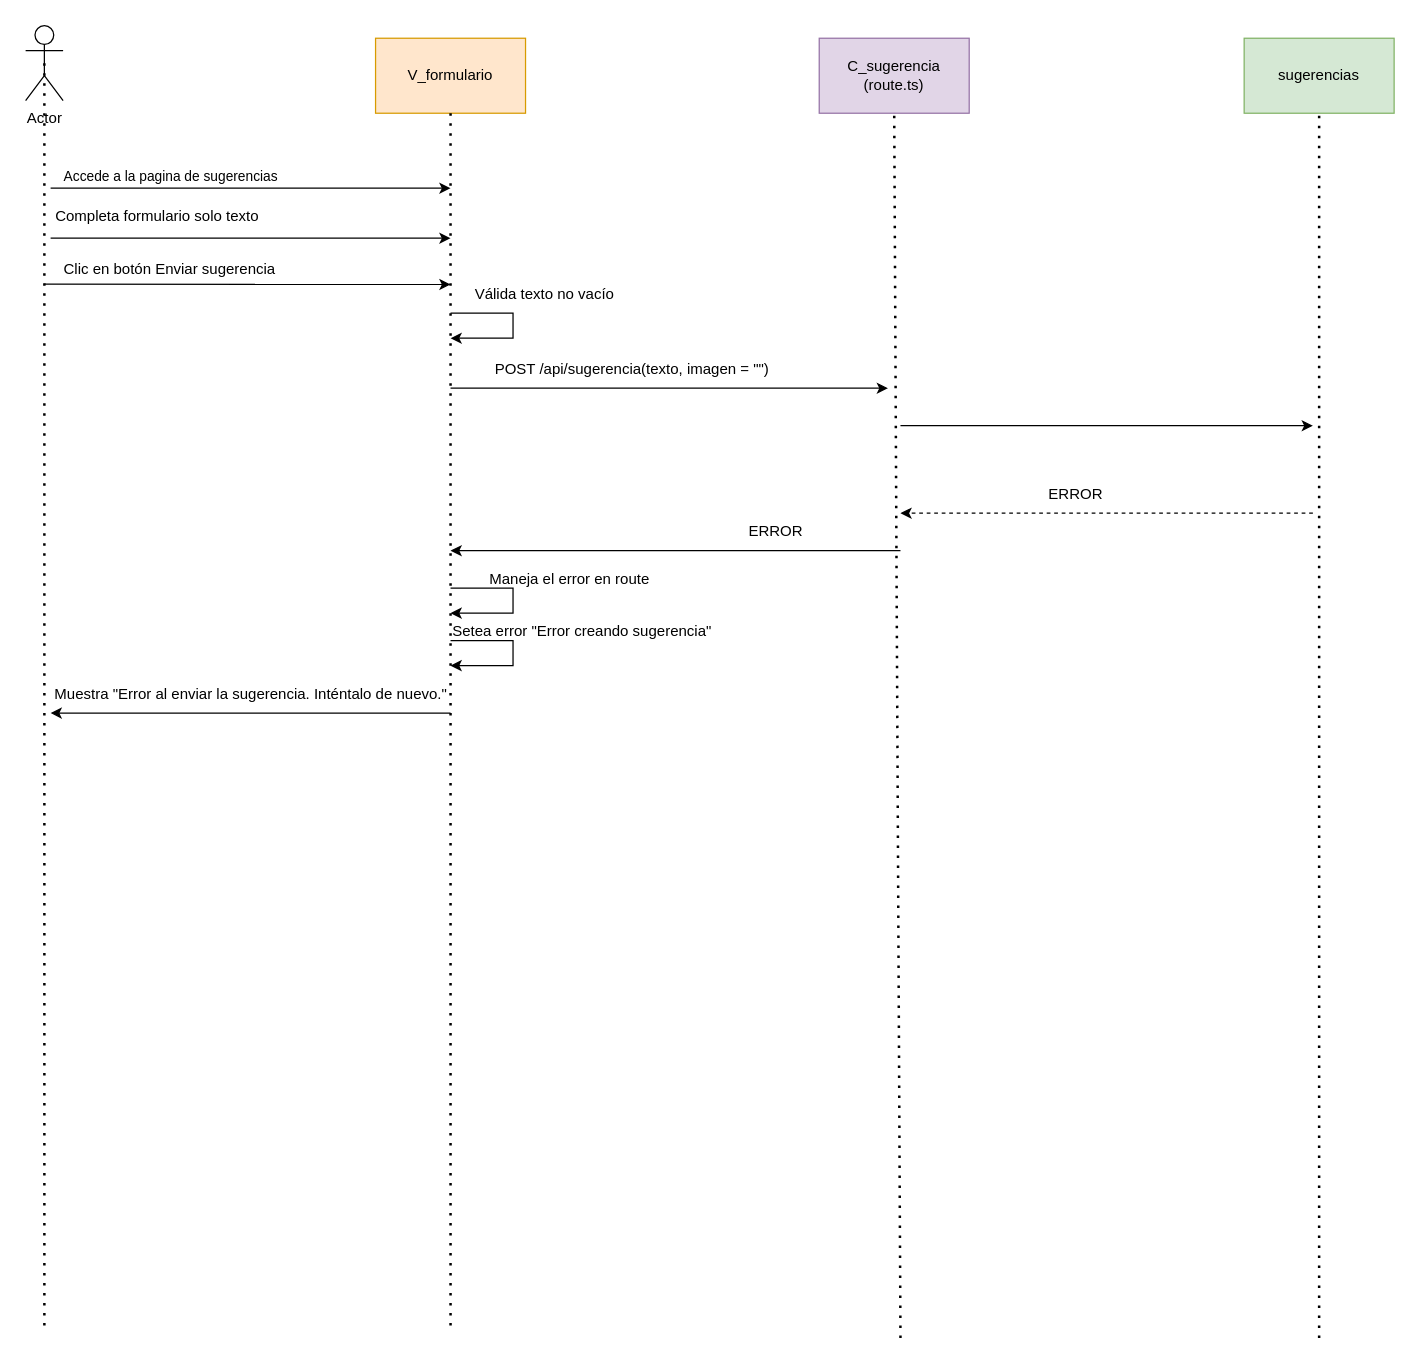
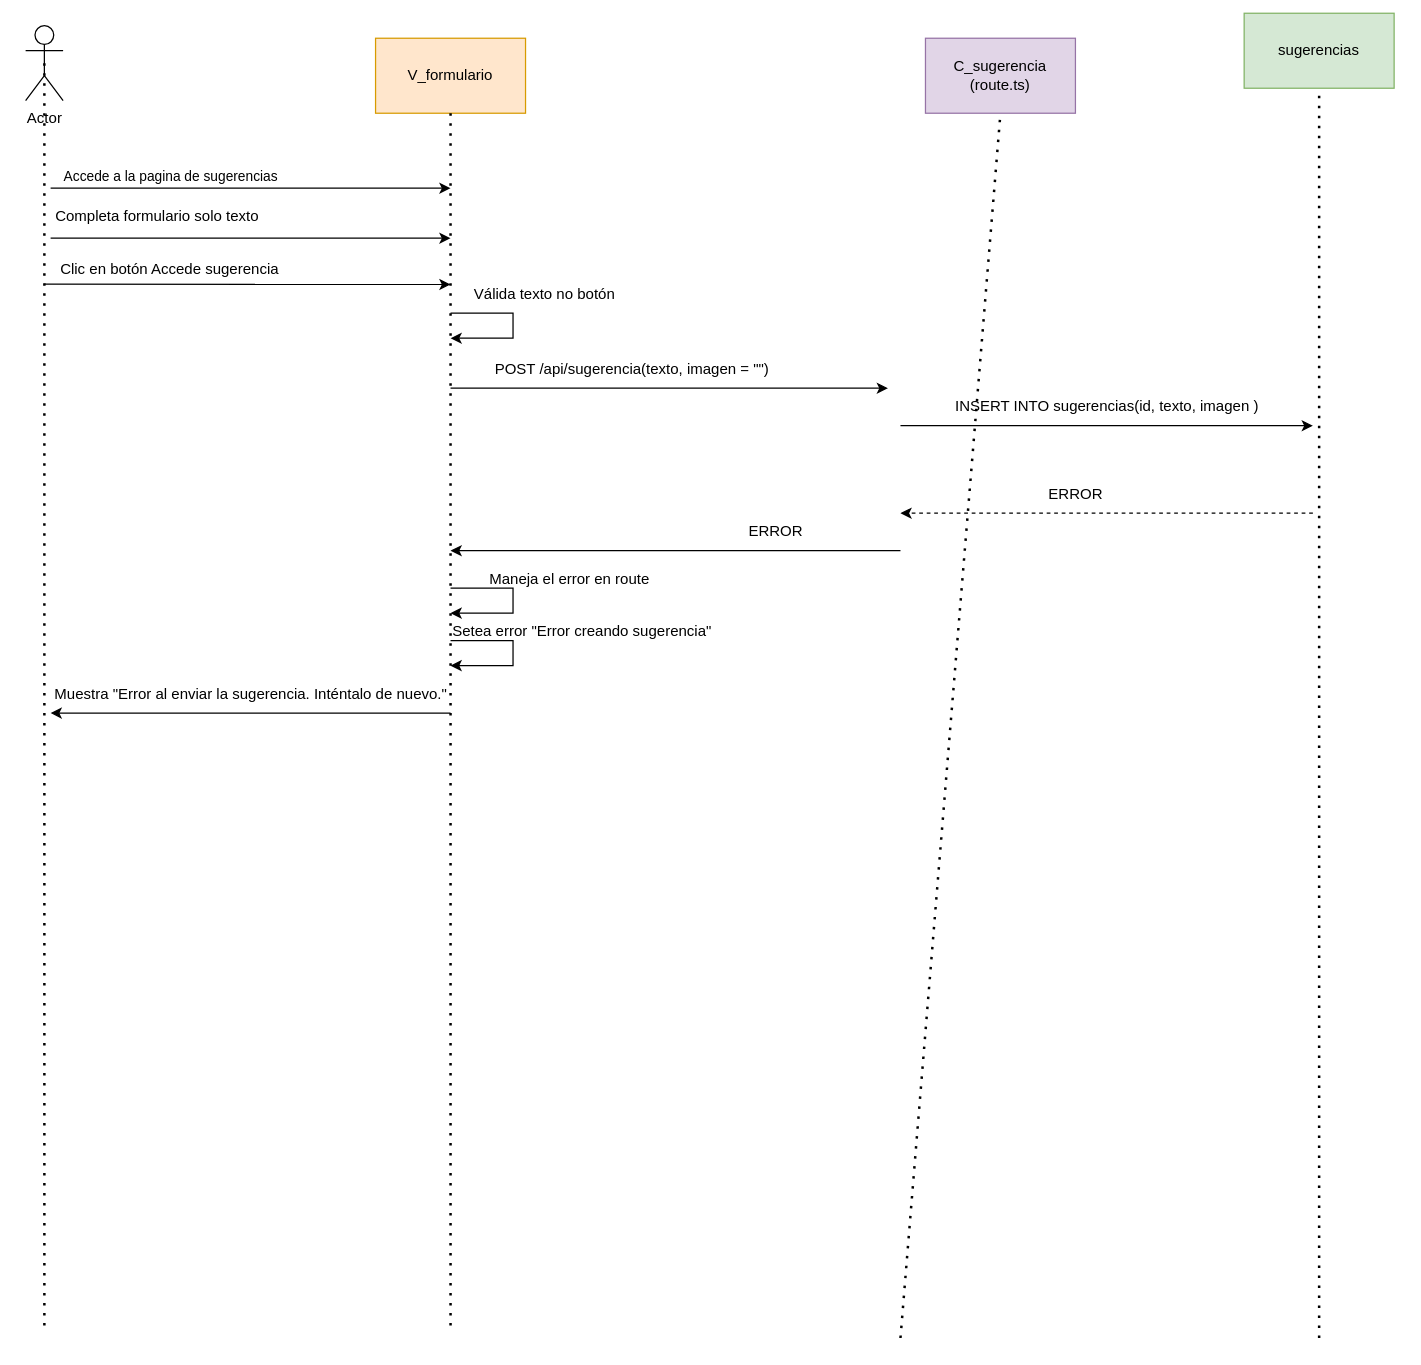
  <mxCell id="0" />
  <mxCell id="1" parent="0" />
  <mxCell id="2" value="V_formulario" style="rounded=0;whiteSpace=wrap;html=1;fillColor=#ffe6cc;strokeColor=#d79b00;" vertex="1" parent="1"><mxGeometry x="300" y="30" width="120" height="60" as="geometry" /></mxCell>
- <mxCell id="3" value="&lt;div&gt;C_sugerencia&lt;/div&gt;&lt;div&gt;(route.ts)&lt;/div&gt;" style="rounded=0;whiteSpace=wrap;html=1;fillColor=#e1d5e7;strokeColor=#9673a6;" vertex="1" parent="1"><mxGeometry x="655" y="30" width="120" height="60" as="geometry" /></mxCell>
- <mxCell id="4" value="sugerencias" style="rounded=0;whiteSpace=wrap;html=1;fillColor=#d5e8d4;strokeColor=#82b366;" vertex="1" parent="1"><mxGeometry x="995" y="30" width="120" height="60" as="geometry" /></mxCell>
+ <mxCell id="3" value="&lt;div&gt;C_sugerencia&lt;/div&gt;&lt;div&gt;(route.ts)&lt;/div&gt;" style="rounded=0;whiteSpace=wrap;html=1;fillColor=#e1d5e7;strokeColor=#9673a6;" vertex="1" parent="1"><mxGeometry x="740" y="30" width="120" height="60" as="geometry" /></mxCell>
+ <mxCell id="4" value="sugerencias" style="rounded=0;whiteSpace=wrap;html=1;fillColor=#d5e8d4;strokeColor=#82b366;" vertex="1" parent="1"><mxGeometry x="995" y="10" width="120" height="60" as="geometry" /></mxCell>
  <mxCell id="5" value="Actor" style="shape=umlActor;verticalLabelPosition=bottom;verticalAlign=top;html=1;outlineConnect=0;" vertex="1" parent="1"><mxGeometry x="20" y="20" width="30" height="60" as="geometry" /></mxCell>
  <mxCell id="6" style="edgeStyle=orthogonalEdgeStyle;rounded=0;orthogonalLoop=1;jettySize=auto;html=1;exitX=0.5;exitY=1;exitDx=0;exitDy=0;" edge="1" parent="1" source="2" target="2"><mxGeometry relative="1" as="geometry" /></mxCell>
  <mxCell id="7" value="" style="endArrow=none;dashed=1;html=1;dashPattern=1 3;strokeWidth=2;rounded=0;entryX=0.5;entryY=0.5;entryDx=0;entryDy=0;entryPerimeter=0;" edge="1" parent="1" target="5"><mxGeometry width="50" height="50" relative="1" as="geometry"><mxPoint x="35" y="1060" as="sourcePoint" /><mxPoint x="57" y="160" as="targetPoint" /></mxGeometry></mxCell>
  <mxCell id="8" value="" style="endArrow=none;dashed=1;html=1;dashPattern=1 3;strokeWidth=2;rounded=0;entryX=0.5;entryY=1;entryDx=0;entryDy=0;" edge="1" parent="1" target="3"><mxGeometry width="50" height="50" relative="1" as="geometry"><mxPoint x="720" y="1070" as="sourcePoint" /><mxPoint x="955" y="360" as="targetPoint" /></mxGeometry></mxCell>
  <mxCell id="9" value="" style="endArrow=none;dashed=1;html=1;dashPattern=1 3;strokeWidth=2;rounded=0;entryX=0.5;entryY=1;entryDx=0;entryDy=0;" edge="1" parent="1" target="4"><mxGeometry width="50" height="50" relative="1" as="geometry"><mxPoint x="1055" y="1070" as="sourcePoint" /><mxPoint x="1125" y="360" as="targetPoint" /></mxGeometry></mxCell>
  <mxCell id="10" value="" style="endArrow=classic;html=1;rounded=0;" edge="1" parent="1"><mxGeometry width="50" height="50" relative="1" as="geometry"><mxPoint x="40" y="150" as="sourcePoint" /><mxPoint x="360" y="150" as="targetPoint" /></mxGeometry></mxCell>
  <mxCell id="11" value="Accede a la pagina de sugerencias" style="edgeLabel;html=1;align=center;verticalAlign=middle;resizable=0;points=[];" connectable="0" vertex="1" parent="10"><mxGeometry x="-0.176" y="4" relative="1" as="geometry"><mxPoint x="-37" y="-6" as="offset" /></mxGeometry></mxCell>
  <mxCell id="12" value="" style="endArrow=classic;html=1;rounded=0;" edge="1" parent="1"><mxGeometry width="50" height="50" relative="1" as="geometry"><mxPoint x="40" y="190" as="sourcePoint" /><mxPoint x="360" y="190" as="targetPoint" /></mxGeometry></mxCell>
  <mxCell id="13" value="Completa formulario solo texto" style="text;html=1;align=center;verticalAlign=middle;resizable=0;points=[];autosize=1;strokeColor=none;fillColor=none;" vertex="1" parent="1"><mxGeometry x="30" y="158" width="190" height="30" as="geometry" /></mxCell>
  <mxCell id="14" value="" style="endArrow=classic;html=1;rounded=0;" edge="1" parent="1"><mxGeometry width="50" height="50" relative="1" as="geometry"><mxPoint x="35" y="226.82" as="sourcePoint" /><mxPoint x="360" y="227" as="targetPoint" /></mxGeometry></mxCell>
- <mxCell id="15" value="Clic en botón Enviar sugerencia" style="text;html=1;align=center;verticalAlign=middle;resizable=0;points=[];autosize=1;strokeColor=none;fillColor=none;" vertex="1" parent="1"><mxGeometry x="40" y="200" width="190" height="30" as="geometry" /></mxCell>
+ <mxCell id="15" value="Clic en botón Accede sugerencia" style="text;html=1;align=center;verticalAlign=middle;resizable=0;points=[];autosize=1;strokeColor=none;fillColor=none;" vertex="1" parent="1"><mxGeometry x="40" y="200" width="190" height="30" as="geometry" /></mxCell>
  <mxCell id="16" value="" style="endArrow=classic;html=1;rounded=0;" edge="1" parent="1"><mxGeometry width="50" height="50" relative="1" as="geometry"><mxPoint x="360" y="250" as="sourcePoint" /><mxPoint x="360" y="270" as="targetPoint" /><Array as="points"><mxPoint x="410" y="250" /><mxPoint x="410" y="270" /></Array></mxGeometry></mxCell>
- <mxCell id="17" value="Válida texto no vacío" style="text;html=1;align=center;verticalAlign=middle;resizable=0;points=[];autosize=1;strokeColor=none;fillColor=none;" vertex="1" parent="1"><mxGeometry x="370" y="220" width="130" height="30" as="geometry" /></mxCell>
+ <mxCell id="17" value="Válida texto no botón" style="text;html=1;align=center;verticalAlign=middle;resizable=0;points=[];autosize=1;strokeColor=none;fillColor=none;" vertex="1" parent="1"><mxGeometry x="370" y="220" width="130" height="30" as="geometry" /></mxCell>
  <mxCell id="18" value="" style="endArrow=classic;html=1;rounded=0;" edge="1" parent="1"><mxGeometry width="50" height="50" relative="1" as="geometry"><mxPoint x="360" y="310" as="sourcePoint" /><mxPoint x="710" y="310" as="targetPoint" /></mxGeometry></mxCell>
  <mxCell id="19" value="POST /api/sugerencia(texto, imagen = &quot;&quot;)" style="text;html=1;align=center;verticalAlign=middle;resizable=0;points=[];autosize=1;strokeColor=none;fillColor=none;" vertex="1" parent="1"><mxGeometry x="385" y="280" width="240" height="30" as="geometry" /></mxCell>
  <mxCell id="20" value="" style="endArrow=classic;html=1;rounded=0;" edge="1" parent="1"><mxGeometry width="50" height="50" relative="1" as="geometry"><mxPoint x="720" y="340" as="sourcePoint" /><mxPoint x="1050" y="340" as="targetPoint" /></mxGeometry></mxCell>
+ <mxCell id="21" value="INSERT INTO sugerencias(id, texto, imagen )" style="text;html=1;align=center;verticalAlign=middle;resizable=0;points=[];autosize=1;strokeColor=none;fillColor=none;" vertex="1" parent="1"><mxGeometry x="750" y="310" width="270" height="30" as="geometry" /></mxCell>
  <mxCell id="22" value="" style="endArrow=classic;html=1;rounded=0;dashed=1;" edge="1" parent="1"><mxGeometry width="50" height="50" relative="1" as="geometry"><mxPoint x="1050" y="410" as="sourcePoint" /><mxPoint x="720" y="410" as="targetPoint" /></mxGeometry></mxCell>
  <mxCell id="23" value="ERROR" style="text;html=1;align=center;verticalAlign=middle;resizable=0;points=[];autosize=1;strokeColor=none;fillColor=none;" vertex="1" parent="1"><mxGeometry x="825" y="380" width="70" height="30" as="geometry" /></mxCell>
  <mxCell id="24" value="" style="endArrow=classic;html=1;rounded=0;" edge="1" parent="1"><mxGeometry width="50" height="50" relative="1" as="geometry"><mxPoint x="720" y="440" as="sourcePoint" /><mxPoint x="360" y="440" as="targetPoint" /></mxGeometry></mxCell>
  <mxCell id="25" value="ERROR" style="text;html=1;align=center;verticalAlign=middle;resizable=0;points=[];autosize=1;strokeColor=none;fillColor=none;" vertex="1" parent="1"><mxGeometry x="585" y="410" width="70" height="30" as="geometry" /></mxCell>
  <mxCell id="26" value="" style="endArrow=classic;html=1;rounded=0;" edge="1" parent="1"><mxGeometry width="50" height="50" relative="1" as="geometry"><mxPoint x="360" y="470" as="sourcePoint" /><mxPoint x="360" y="490" as="targetPoint" /><Array as="points"><mxPoint x="410" y="470" /><mxPoint x="410" y="490" /></Array></mxGeometry></mxCell>
  <mxCell id="27" value="Maneja el error en route" style="text;html=1;align=center;verticalAlign=middle;resizable=0;points=[];autosize=1;strokeColor=none;fillColor=none;" vertex="1" parent="1"><mxGeometry x="380" y="448" width="150" height="30" as="geometry" /></mxCell>
  <mxCell id="28" value="" style="endArrow=classic;html=1;rounded=0;" edge="1" parent="1"><mxGeometry width="50" height="50" relative="1" as="geometry"><mxPoint x="360" y="512" as="sourcePoint" /><mxPoint x="360" y="532" as="targetPoint" /><Array as="points"><mxPoint x="410" y="512" /><mxPoint x="410" y="532" /></Array></mxGeometry></mxCell>
  <mxCell id="29" value="Setea error &quot;Error creando sugerencia&quot;" style="text;html=1;align=center;verticalAlign=middle;resizable=0;points=[];autosize=1;strokeColor=none;fillColor=none;" vertex="1" parent="1"><mxGeometry x="350" y="490" width="230" height="30" as="geometry" /></mxCell>
  <mxCell id="30" value="" style="endArrow=classic;html=1;rounded=0;" edge="1" parent="1"><mxGeometry width="50" height="50" relative="1" as="geometry"><mxPoint x="360" y="570" as="sourcePoint" /><mxPoint x="40" y="570" as="targetPoint" /></mxGeometry></mxCell>
  <mxCell id="31" value="Muestra &quot;Error al enviar la sugerencia. Inténtalo de nuevo.&quot;" style="text;html=1;align=center;verticalAlign=middle;resizable=0;points=[];autosize=1;strokeColor=none;fillColor=none;" vertex="1" parent="1"><mxGeometry x="30" y="540" width="340" height="30" as="geometry" /></mxCell>
  <mxCell id="32" style="edgeStyle=orthogonalEdgeStyle;rounded=0;orthogonalLoop=1;jettySize=auto;html=1;exitX=0.5;exitY=1;exitDx=0;exitDy=0;" edge="1" parent="1"><mxGeometry relative="1" as="geometry"><mxPoint x="360" y="560" as="sourcePoint" /><mxPoint x="360" y="560" as="targetPoint" /></mxGeometry></mxCell>
  <mxCell id="33" value="" style="endArrow=none;dashed=1;html=1;dashPattern=1 3;strokeWidth=2;rounded=0;entryX=0.5;entryY=1;entryDx=0;entryDy=0;" edge="1" parent="1" target="2"><mxGeometry width="50" height="50" relative="1" as="geometry"><mxPoint x="360" y="1060" as="sourcePoint" /><mxPoint x="290" y="870" as="targetPoint" /></mxGeometry></mxCell>
